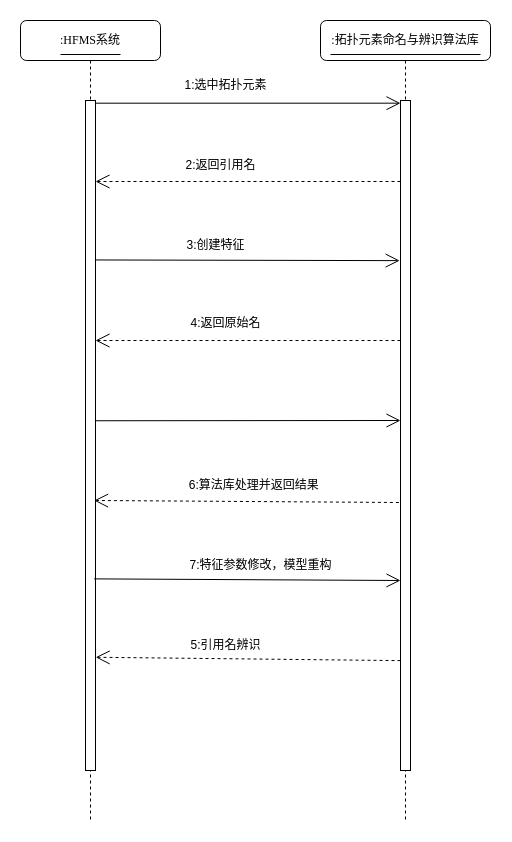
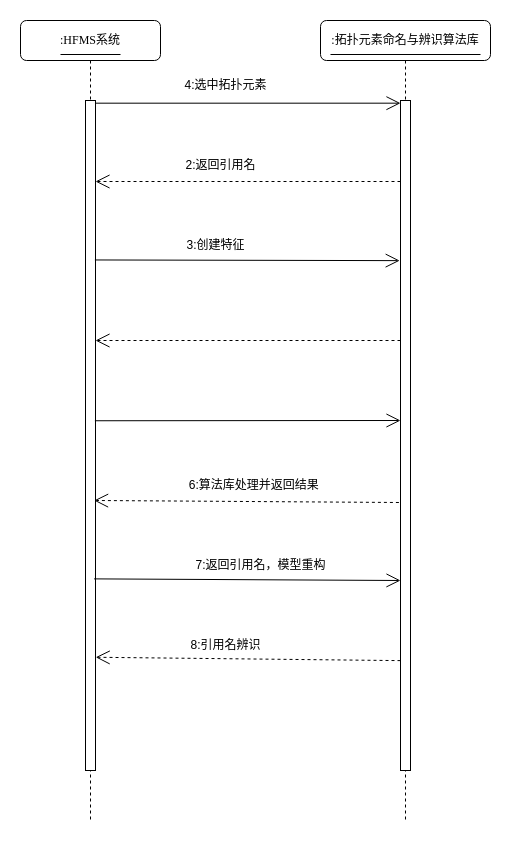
  <mxCell id="0" />
  <mxCell id="1" parent="0" />
  <mxCell id="2" value="3:创建特征" style="text;html=1;align=center;verticalAlign=middle;resizable=0;points=[];autosize=1;strokeColor=none;fillColor=none;" vertex="1" parent="1"><mxGeometry x="175" y="230" width="80" height="30" as="geometry" /></mxCell>
- <mxCell id="3" value="4:返回原始名" style="text;html=1;align=center;verticalAlign=middle;resizable=0;points=[];autosize=1;strokeColor=none;fillColor=none;" vertex="1" parent="1"><mxGeometry x="180" y="308" width="90" height="30" as="geometry" /></mxCell>
  <mxCell id="4" value="6:算法库处理并返回结果&amp;nbsp;" style="text;html=1;align=center;verticalAlign=middle;resizable=0;points=[];autosize=1;strokeColor=none;fillColor=none;" vertex="1" parent="1"><mxGeometry x="175" y="469.5" width="160" height="30" as="geometry" /></mxCell>
- <mxCell id="5" value="7:特征参数修改，模型重构" style="text;html=1;align=center;verticalAlign=middle;resizable=0;points=[];autosize=1;strokeColor=none;fillColor=none;" vertex="1" parent="1"><mxGeometry x="175" y="550" width="170" height="30" as="geometry" /></mxCell>
- <mxCell id="6" value="5:引用名辨识" style="text;html=1;align=center;verticalAlign=middle;resizable=0;points=[];autosize=1;strokeColor=none;fillColor=none;" vertex="1" parent="1"><mxGeometry x="180" y="630" width="90" height="30" as="geometry" /></mxCell>
+ <mxCell id="5" value="7:返回引用名，模型重构" style="text;html=1;align=center;verticalAlign=middle;resizable=0;points=[];autosize=1;strokeColor=none;fillColor=none;" vertex="1" parent="1"><mxGeometry x="175" y="550" width="170" height="30" as="geometry" /></mxCell>
+ <mxCell id="6" value="8:引用名辨识" style="text;html=1;align=center;verticalAlign=middle;resizable=0;points=[];autosize=1;strokeColor=none;fillColor=none;" vertex="1" parent="1"><mxGeometry x="180" y="630" width="90" height="30" as="geometry" /></mxCell>
  <mxCell id="7" value="" style="endArrow=open;endFill=1;endSize=12;html=1;rounded=0;entryX=0;entryY=0.004;entryDx=0;entryDy=0;entryPerimeter=0;" edge="1" parent="1" source="10" target="15"><mxGeometry width="160" relative="1" as="geometry"><mxPoint x="130" y="118" as="sourcePoint" /><mxPoint x="290" y="118" as="targetPoint" /></mxGeometry></mxCell>
- <mxCell id="8" value="1:选中拓扑元素" style="text;html=1;align=center;verticalAlign=middle;resizable=0;points=[];autosize=1;strokeColor=none;fillColor=none;" vertex="1" parent="1"><mxGeometry x="170" y="70" width="110" height="30" as="geometry" /></mxCell>
+ <mxCell id="8" value="4:选中拓扑元素" style="text;html=1;align=center;verticalAlign=middle;resizable=0;points=[];autosize=1;strokeColor=none;fillColor=none;" vertex="1" parent="1"><mxGeometry x="170" y="70" width="110" height="30" as="geometry" /></mxCell>
  <mxCell id="9" value="2:返回引用名" style="text;html=1;align=center;verticalAlign=middle;resizable=0;points=[];autosize=1;strokeColor=none;fillColor=none;" vertex="1" parent="1"><mxGeometry x="175" y="150" width="90" height="30" as="geometry" /></mxCell>
  <mxCell id="10" value=":HFMS系统" style="shape=umlLifeline;perimeter=lifelinePerimeter;whiteSpace=wrap;html=1;container=1;collapsible=0;recursiveResize=0;outlineConnect=0;rounded=1;shadow=0;comic=0;labelBackgroundColor=none;strokeWidth=1;fontFamily=Verdana;fontSize=12;align=center;" vertex="1" parent="1"><mxGeometry x="20" y="20" width="140" height="800" as="geometry" /></mxCell>
  <mxCell id="11" value="" style="html=1;points=[];perimeter=orthogonalPerimeter;rounded=0;shadow=0;comic=0;labelBackgroundColor=none;strokeWidth=1;fontFamily=Verdana;fontSize=12;align=center;" vertex="1" parent="10"><mxGeometry x="65" y="80" width="10" height="670" as="geometry" /></mxCell>
  <mxCell id="12" value="" style="line;strokeWidth=1;fillColor=none;align=left;verticalAlign=middle;spacingTop=-1;spacingLeft=3;spacingRight=3;rotatable=0;labelPosition=right;points=[];portConstraint=eastwest;strokeColor=inherit;" vertex="1" parent="10"><mxGeometry x="40" y="30" width="60" height="8" as="geometry" /></mxCell>
  <mxCell id="13" value="" style="endArrow=open;endFill=1;endSize=12;html=1;rounded=0;dashed=1;" edge="1" parent="10"><mxGeometry width="160" relative="1" as="geometry"><mxPoint x="380" y="320" as="sourcePoint" /><mxPoint x="75" y="320" as="targetPoint" /></mxGeometry></mxCell>
  <mxCell id="14" value=":拓扑元素命名与辨识算法库" style="shape=umlLifeline;perimeter=lifelinePerimeter;whiteSpace=wrap;html=1;container=1;collapsible=0;recursiveResize=0;outlineConnect=0;rounded=1;shadow=0;comic=0;labelBackgroundColor=none;strokeWidth=1;fontFamily=Verdana;fontSize=12;align=center;" vertex="1" parent="1"><mxGeometry x="320" y="20" width="170" height="800" as="geometry" /></mxCell>
  <mxCell id="15" value="" style="html=1;points=[];perimeter=orthogonalPerimeter;rounded=0;shadow=0;comic=0;labelBackgroundColor=none;strokeWidth=1;fontFamily=Verdana;fontSize=12;align=center;" vertex="1" parent="14"><mxGeometry x="80" y="80" width="10" height="670" as="geometry" /></mxCell>
  <mxCell id="16" value="" style="line;strokeWidth=1;fillColor=none;align=left;verticalAlign=middle;spacingTop=-1;spacingLeft=3;spacingRight=3;rotatable=0;labelPosition=right;points=[];portConstraint=eastwest;strokeColor=inherit;" vertex="1" parent="14"><mxGeometry x="10" y="30" width="150" height="8" as="geometry" /></mxCell>
  <mxCell id="17" value="" style="endArrow=open;endFill=1;endSize=12;html=1;rounded=0;dashed=1;" edge="1" parent="1" target="11"><mxGeometry width="160" relative="1" as="geometry"><mxPoint x="400" y="181" as="sourcePoint" /><mxPoint x="100" y="180" as="targetPoint" /></mxGeometry></mxCell>
  <mxCell id="18" value="" style="endArrow=open;endFill=1;endSize=12;html=1;rounded=0;entryX=-0.08;entryY=0.239;entryDx=0;entryDy=0;entryPerimeter=0;exitX=0.94;exitY=0.238;exitDx=0;exitDy=0;exitPerimeter=0;" edge="1" parent="1" source="11" target="15"><mxGeometry width="160" relative="1" as="geometry"><mxPoint x="100" y="260" as="sourcePoint" /><mxPoint x="400" y="250" as="targetPoint" /></mxGeometry></mxCell>
  <mxCell id="19" value="" style="endArrow=open;endFill=1;endSize=12;html=1;rounded=0;exitX=0.94;exitY=0.478;exitDx=0;exitDy=0;exitPerimeter=0;" edge="1" parent="1" source="11"><mxGeometry width="160" relative="1" as="geometry"><mxPoint x="100" y="418.5" as="sourcePoint" /><mxPoint x="400" y="420" as="targetPoint" /></mxGeometry></mxCell>
  <mxCell id="20" value="" style="endArrow=open;endFill=1;endSize=12;html=1;rounded=0;dashed=1;exitX=-0.16;exitY=0.6;exitDx=0;exitDy=0;exitPerimeter=0;entryX=0.86;entryY=0.597;entryDx=0;entryDy=0;entryPerimeter=0;" edge="1" parent="1" source="15" target="11"><mxGeometry width="160" relative="1" as="geometry"><mxPoint x="395" y="510" as="sourcePoint" /><mxPoint x="100" y="500" as="targetPoint" /></mxGeometry></mxCell>
  <mxCell id="21" value="" style="endArrow=open;endFill=1;endSize=12;html=1;rounded=0;exitX=0.86;exitY=0.714;exitDx=0;exitDy=0;exitPerimeter=0;" edge="1" parent="1" source="11"><mxGeometry width="160" relative="1" as="geometry"><mxPoint x="100" y="580" as="sourcePoint" /><mxPoint x="400" y="580" as="targetPoint" /></mxGeometry></mxCell>
  <mxCell id="22" value="" style="endArrow=open;endFill=1;endSize=12;html=1;rounded=0;dashed=1;exitX=0;exitY=0.836;exitDx=0;exitDy=0;exitPerimeter=0;entryX=1.02;entryY=0.831;entryDx=0;entryDy=0;entryPerimeter=0;" edge="1" parent="1" source="15" target="11"><mxGeometry width="160" relative="1" as="geometry"><mxPoint x="395" y="660" as="sourcePoint" /><mxPoint x="100" y="660" as="targetPoint" /></mxGeometry></mxCell>
